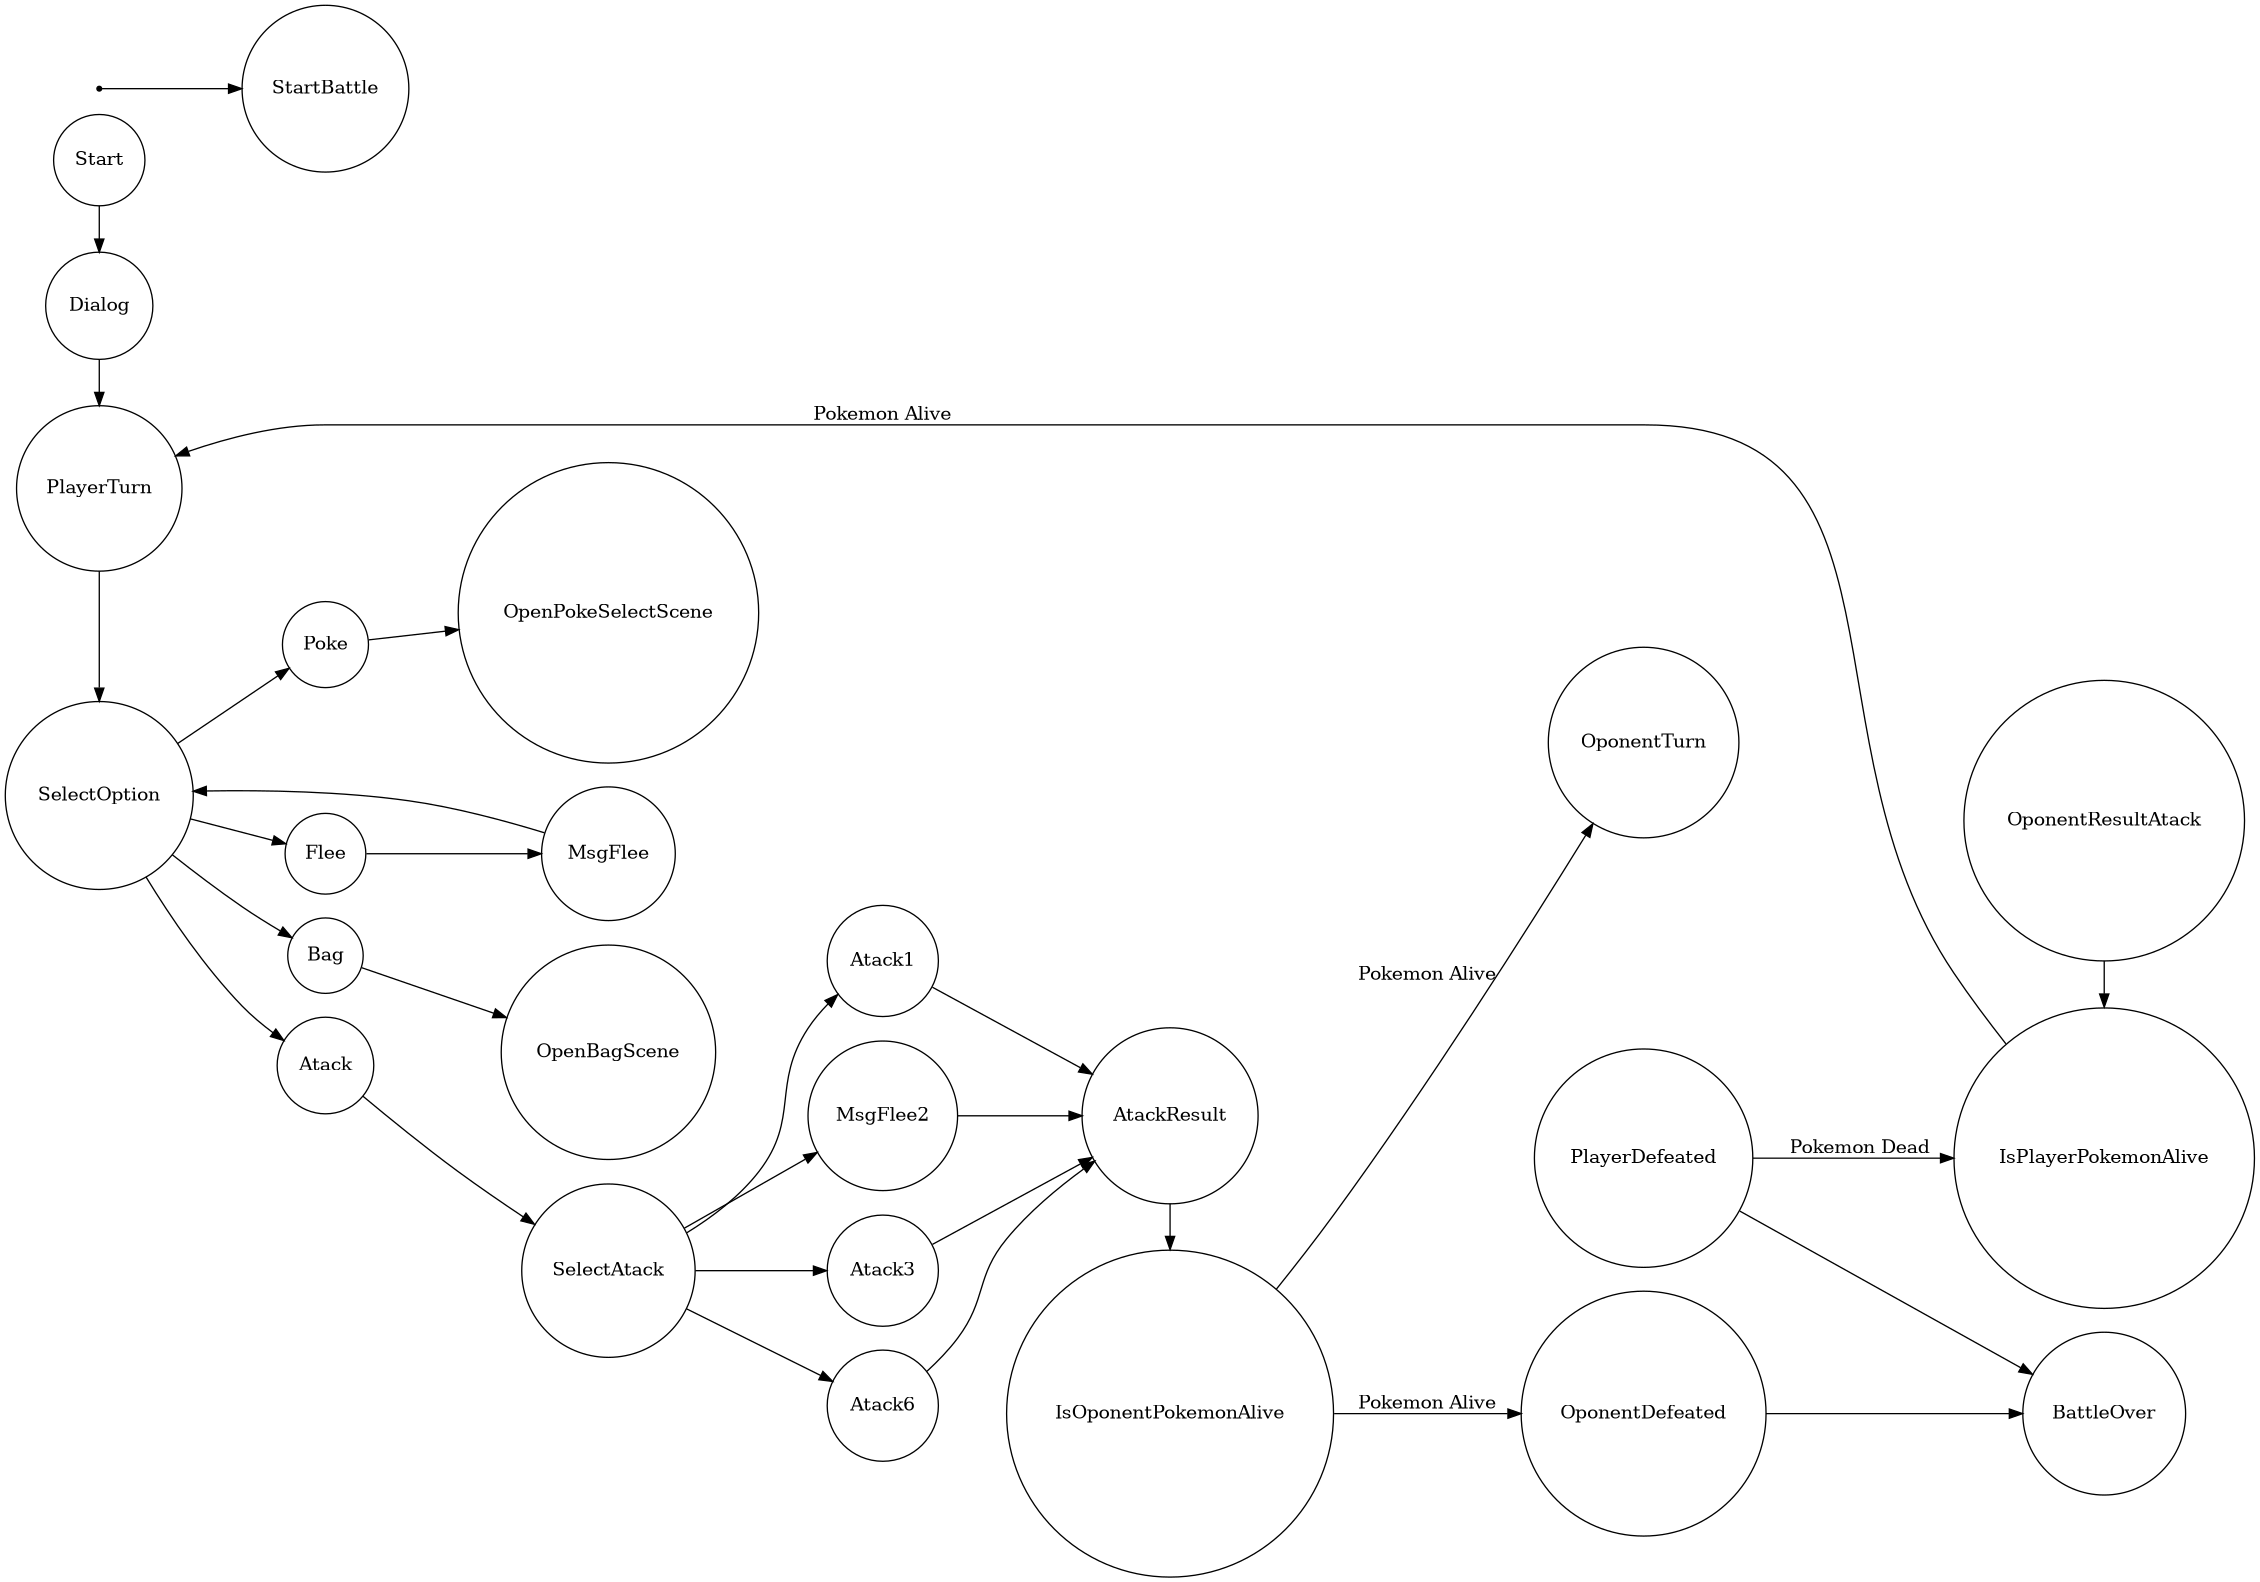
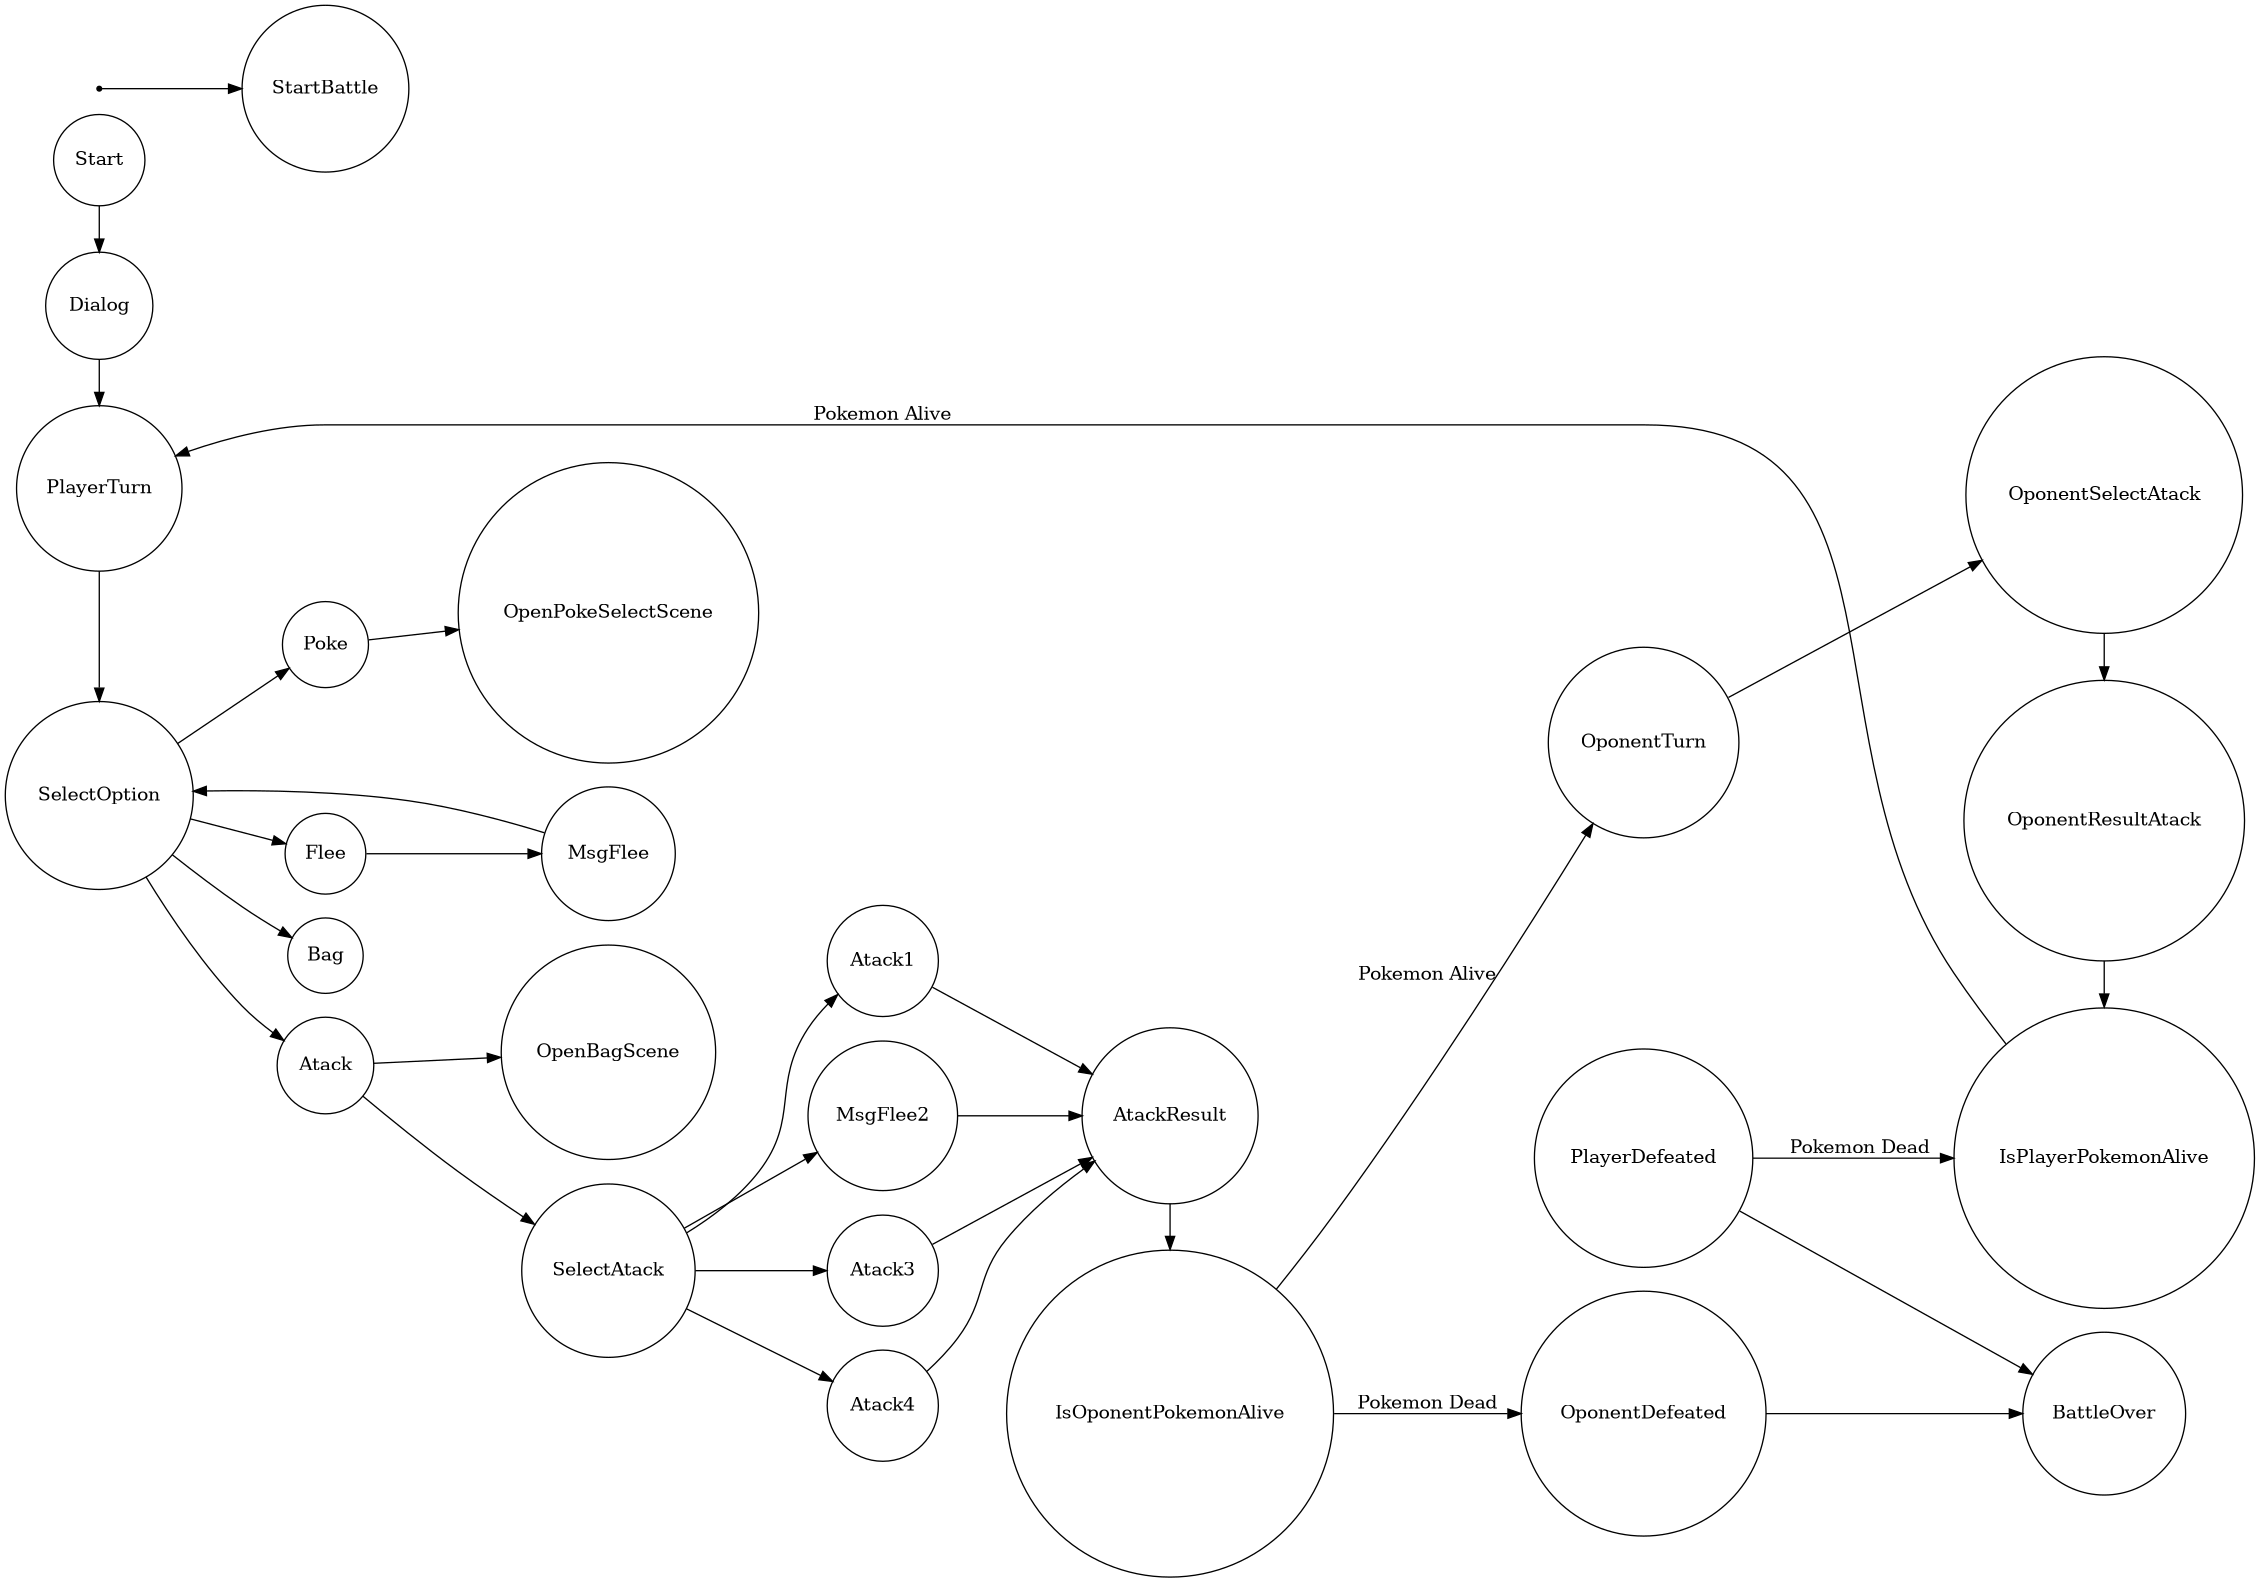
  digraph {
    rankdir=LR
    node [shape=circle]
    Start
    Dialog
    PlayerTurn
    SelectOption
    Atack
    Poke
    Bag
    AtackResult
    IsOponentPokemonAlive
    OponentDefeated
    PlayerDefeated
+   OponentSelectAtack
    OponentResultAtack
    IsPlayerPokemonAlive
    Flee
    SelectAtack
    OpenPokeSelectScene
    OpenBagScene
    OponentTurn
    BattleOver
    qi [shape=point]
    StartBattle
    MsgFlee
    Atack1
    n25 [label=MsgFlee2]
    Atack3
-   Atack4 [label=Atack6]
+   Atack4
    subgraph sub_1 {
      rank=same
      Start
      Dialog
      PlayerTurn
      SelectOption
    }
    subgraph sub_2 {
      rank=same
      Atack
      Poke
      Bag
    }
    subgraph sub_3 {
      rank=same
      AtackResult
      IsOponentPokemonAlive
    }
    subgraph sub_4 {
      rank=same
      OponentDefeated
      PlayerDefeated
    }
    subgraph sub_5 {
      rank=same
+     OponentSelectAtack
      OponentResultAtack
      IsPlayerPokemonAlive
    }
    Start -> Dialog
    Dialog -> PlayerTurn
    PlayerTurn -> SelectOption
    SelectOption -> Atack
    SelectOption -> Poke
    SelectOption -> Bag
    SelectOption -> Flee
    Atack -> SelectAtack
    Poke -> OpenPokeSelectScene
-   Bag -> OpenBagScene
+   Atack -> OpenBagScene
    AtackResult -> IsOponentPokemonAlive
-   IsOponentPokemonAlive -> OponentDefeated [label="Pokemon Alive"]
+   IsOponentPokemonAlive -> OponentDefeated [label="Pokemon Dead"]
    IsOponentPokemonAlive -> OponentTurn [label="Pokemon Alive"]
    OponentDefeated -> BattleOver
    PlayerDefeated -> IsPlayerPokemonAlive [label="Pokemon Dead"]
    PlayerDefeated -> BattleOver
+   OponentSelectAtack -> OponentResultAtack
    OponentResultAtack -> IsPlayerPokemonAlive
    IsPlayerPokemonAlive -> PlayerTurn [label="Pokemon Alive"]
    Flee -> MsgFlee
    SelectAtack -> Atack1
    SelectAtack -> n25
    SelectAtack -> Atack3
    SelectAtack -> Atack4
+   OponentTurn -> OponentSelectAtack
    qi -> StartBattle
    MsgFlee -> SelectOption
    Atack1 -> AtackResult
    n25 -> AtackResult
    Atack3 -> AtackResult
    Atack4 -> AtackResult
  }
